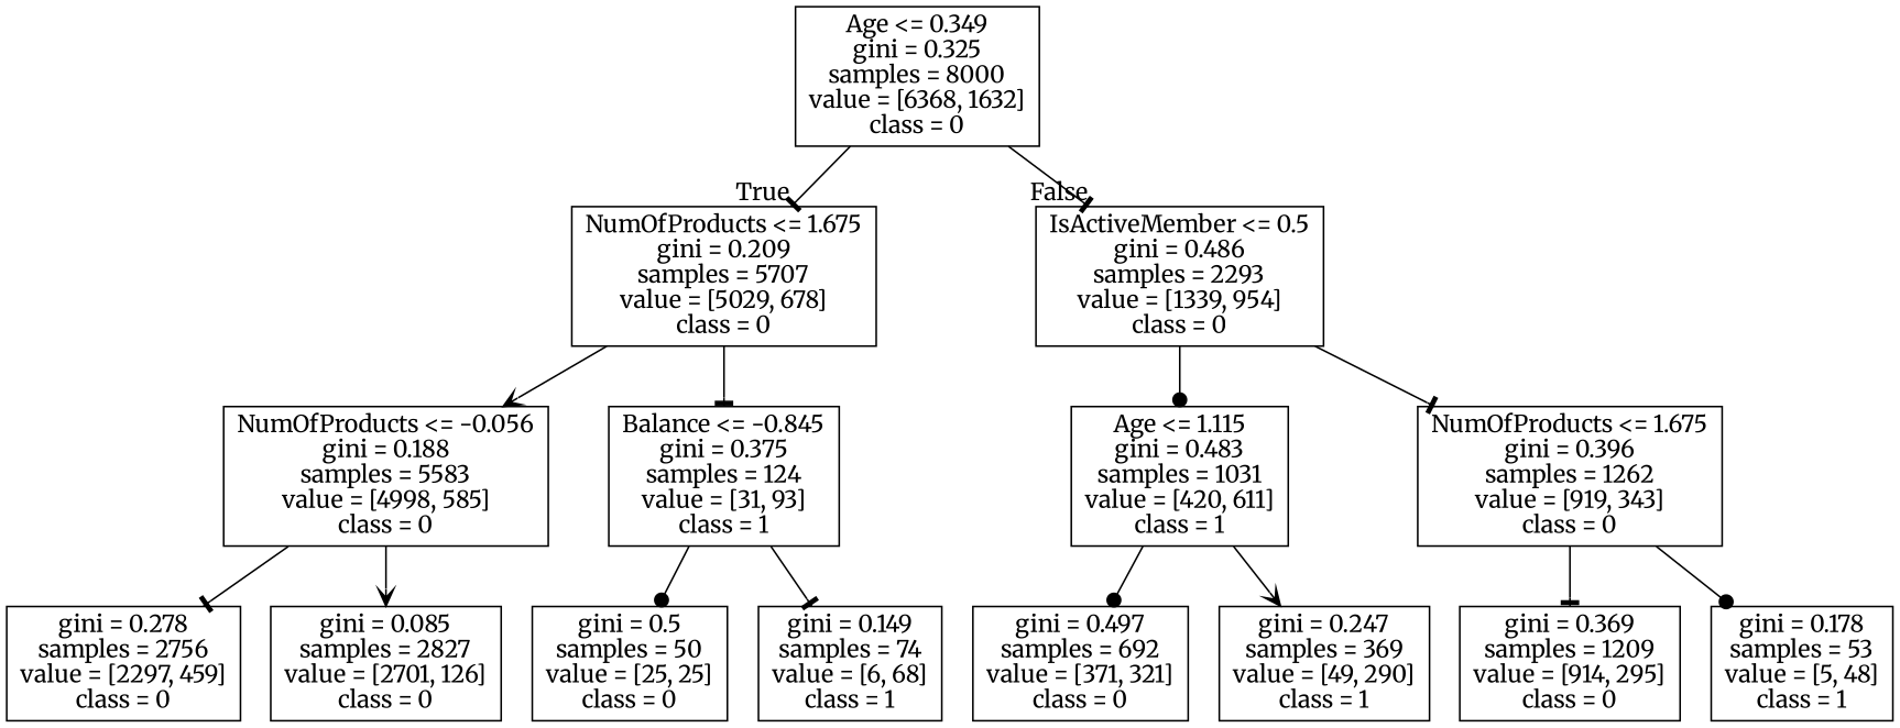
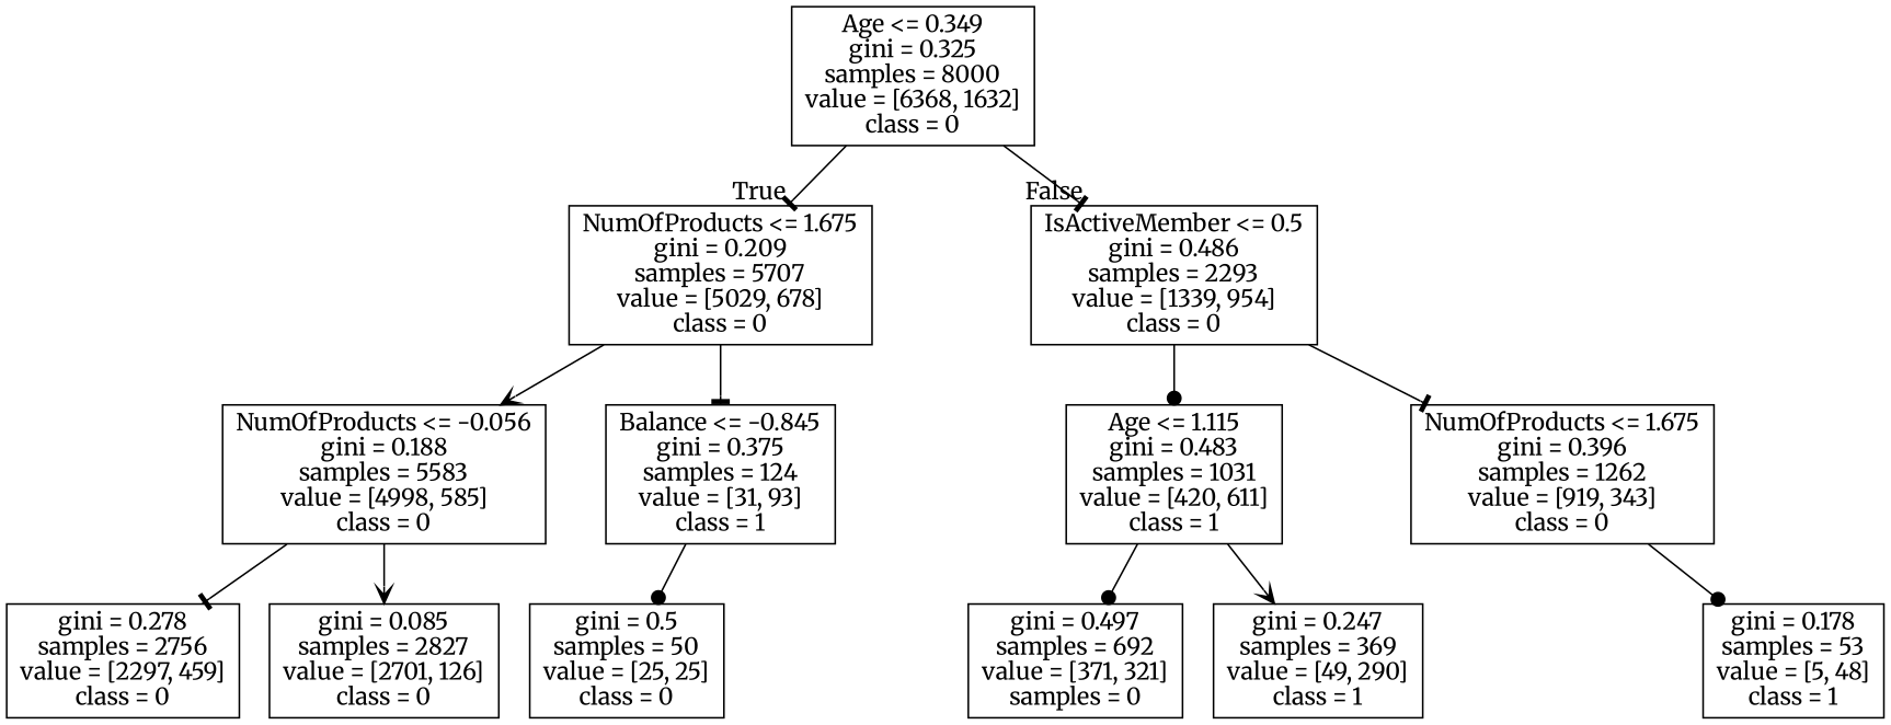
  digraph {
    fontname=Merriweather
    node [fontname=Merriweather shape=box]
    edge [arrowhead=tee fontname=Merriweather]
    n1 [label="Age <= 0.349\ngini = 0.325\nsamples = 8000\nvalue = [6368, 1632]\nclass = 0"]
    n2 [label="NumOfProducts <= 1.675\ngini = 0.209\nsamples = 5707\nvalue = [5029, 678]\nclass = 0"]
    n3 [label="IsActiveMember <= 0.5\ngini = 0.486\nsamples = 2293\nvalue = [1339, 954]\nclass = 0"]
    n4 [label="NumOfProducts <= -0.056\ngini = 0.188\nsamples = 5583\nvalue = [4998, 585]\nclass = 0"]
    n5 [label="Balance <= -0.845\ngini = 0.375\nsamples = 124\nvalue = [31, 93]\nclass = 1"]
    n6 [label="Age <= 1.115\ngini = 0.483\nsamples = 1031\nvalue = [420, 611]\nclass = 1"]
    n7 [label="NumOfProducts <= 1.675\ngini = 0.396\nsamples = 1262\nvalue = [919, 343]\nclass = 0"]
    n8 [label="gini = 0.278\nsamples = 2756\nvalue = [2297, 459]\nclass = 0"]
    n9 [label="gini = 0.085\nsamples = 2827\nvalue = [2701, 126]\nclass = 0"]
    n10 [label="gini = 0.5\nsamples = 50\nvalue = [25, 25]\nclass = 0"]
-   n11 [label="gini = 0.149\nsamples = 74\nvalue = [6, 68]\nclass = 1"]
-   n12 [label="gini = 0.497\nsamples = 692\nvalue = [371, 321]\nclass = 0"]
+   n12 [label="gini = 0.497\nsamples = 692\nvalue = [371, 321]\nsamples = 0"]
    n13 [label="gini = 0.247\nsamples = 369\nvalue = [49, 290]\nclass = 1"]
-   n14 [label="gini = 0.369\nsamples = 1209\nvalue = [914, 295]\nclass = 0"]
    n15 [label="gini = 0.178\nsamples = 53\nvalue = [5, 48]\nclass = 1"]
    n1 -> n2 [headlabel=True labelangle=45 labeldistance=2.5]
    n1 -> n3 [headlabel=False labelangle=-45 labeldistance=2.5]
    n2 -> n4 [arrowhead=vee]
    n2 -> n5
    n3 -> n6 [arrowhead=dot]
    n3 -> n7
    n4 -> n8
    n4 -> n9 [arrowhead=vee]
    n5 -> n10 [arrowhead=dot]
-   n5 -> n11
    n6 -> n12 [arrowhead=dot]
    n6 -> n13 [arrowhead=vee]
-   n7 -> n14
    n7 -> n15 [arrowhead=dot]
  }
